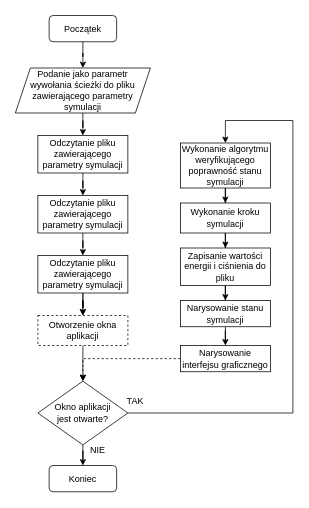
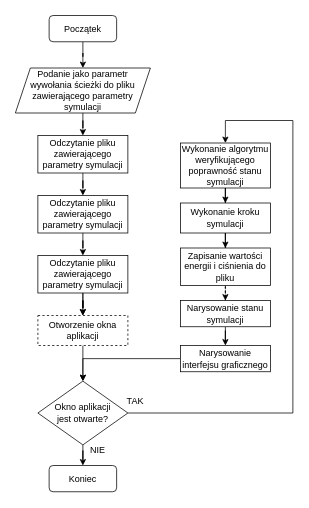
  <mxCell id="0" />
  <mxCell id="1" parent="0" />
  <mxCell id="2" style="edgeStyle=orthogonalEdgeStyle;rounded=0;orthogonalLoop=1;jettySize=auto;html=1;entryX=0.5;entryY=0;entryDx=0;entryDy=0;" edge="1" parent="1" source="4" target="8"><mxGeometry relative="1" as="geometry" /></mxCell>
  <mxCell id="3" value="" style="edgeStyle=orthogonalEdgeStyle;rounded=0;orthogonalLoop=1;jettySize=auto;html=1;" edge="1" parent="1" source="4" target="8"><mxGeometry relative="1" as="geometry" /></mxCell>
  <mxCell id="4" value="Odczytanie pliku zawierającego parametry symulacji" style="rounded=0;whiteSpace=wrap;html=1;" vertex="1" parent="1"><mxGeometry x="50" y="340" width="120" height="50" as="geometry" /></mxCell>
  <mxCell id="5" style="edgeStyle=orthogonalEdgeStyle;rounded=0;orthogonalLoop=1;jettySize=auto;html=1;" edge="1" parent="1" source="6" target="25"><mxGeometry relative="1" as="geometry" /></mxCell>
  <mxCell id="6" value="Podanie jako parametr wywołania ścieżki do pliku zawierającego parametry symulacji" style="shape=parallelogram;perimeter=parallelogramPerimeter;whiteSpace=wrap;html=1;fixedSize=1;" vertex="1" parent="1"><mxGeometry x="20" y="90" width="180" height="60" as="geometry" /></mxCell>
  <mxCell id="7" style="edgeStyle=orthogonalEdgeStyle;rounded=0;orthogonalLoop=1;jettySize=auto;html=1;" edge="1" parent="1" source="8" target="11"><mxGeometry relative="1" as="geometry" /></mxCell>
  <mxCell id="8" value="Otworzenie okna aplikacji" style="rounded=0;whiteSpace=wrap;html=1;dashed=1;" vertex="1" parent="1"><mxGeometry x="50" y="420" width="120" height="40" as="geometry" /></mxCell>
  <mxCell id="9" style="edgeStyle=orthogonalEdgeStyle;rounded=0;orthogonalLoop=1;jettySize=auto;html=1;entryX=0.5;entryY=0;entryDx=0;entryDy=0;" edge="1" parent="1" source="11" target="13"><mxGeometry relative="1" as="geometry"><Array as="points"><mxPoint x="390" y="550" /><mxPoint x="390" y="160" /><mxPoint x="300" y="160" /></Array></mxGeometry></mxCell>
  <mxCell id="10" style="edgeStyle=orthogonalEdgeStyle;rounded=0;orthogonalLoop=1;jettySize=auto;html=1;entryX=0.5;entryY=0;entryDx=0;entryDy=0;" edge="1" parent="1" source="11" target="27"><mxGeometry relative="1" as="geometry" /></mxCell>
  <mxCell id="11" value="Okno aplikacji &lt;br&gt;jest otwarte?" style="rhombus;whiteSpace=wrap;html=1;" vertex="1" parent="1"><mxGeometry x="50" y="507.5" width="120" height="85" as="geometry" /></mxCell>
  <mxCell id="12" style="edgeStyle=orthogonalEdgeStyle;rounded=0;orthogonalLoop=1;jettySize=auto;html=1;entryX=0.5;entryY=0;entryDx=0;entryDy=0;" edge="1" parent="1" source="13" target="15"><mxGeometry relative="1" as="geometry" /></mxCell>
  <mxCell id="13" value="Wykonanie&amp;nbsp;algorytmu weryfikującego poprawność stanu symulacji" style="rounded=0;whiteSpace=wrap;html=1;" vertex="1" parent="1"><mxGeometry x="240" y="190" width="120" height="60" as="geometry" /></mxCell>
  <mxCell id="14" style="edgeStyle=orthogonalEdgeStyle;rounded=0;orthogonalLoop=1;jettySize=auto;html=1;entryX=0.5;entryY=0;entryDx=0;entryDy=0;" edge="1" parent="1" source="15" target="17"><mxGeometry relative="1" as="geometry" /></mxCell>
  <mxCell id="15" value="Wykonanie kroku symulacji" style="rounded=0;whiteSpace=wrap;html=1;" vertex="1" parent="1"><mxGeometry x="240" y="270" width="120" height="40" as="geometry" /></mxCell>
- <mxCell id="16" style="edgeStyle=orthogonalEdgeStyle;rounded=0;orthogonalLoop=1;jettySize=auto;html=1;entryX=0.5;entryY=0;entryDx=0;entryDy=0;" edge="1" parent="1" source="17" target="19"><mxGeometry relative="1" as="geometry" /></mxCell>
+ <mxCell id="16" style="edgeStyle=orthogonalEdgeStyle;rounded=0;orthogonalLoop=1;jettySize=auto;html=1;entryX=0.5;entryY=0;entryDx=0;entryDy=0;dashed=1;" edge="1" parent="1" source="17" target="19"><mxGeometry relative="1" as="geometry" /></mxCell>
  <mxCell id="17" value="Zapisanie wartości energii i ciśnienia do pliku" style="rounded=0;whiteSpace=wrap;html=1;" vertex="1" parent="1"><mxGeometry x="240" y="330" width="120" height="50" as="geometry" /></mxCell>
  <mxCell id="18" style="edgeStyle=orthogonalEdgeStyle;rounded=0;orthogonalLoop=1;jettySize=auto;html=1;" edge="1" parent="1" source="19" target="21"><mxGeometry relative="1" as="geometry" /></mxCell>
  <mxCell id="19" value="Narysowanie stanu symulacji" style="rounded=0;whiteSpace=wrap;html=1;" vertex="1" parent="1"><mxGeometry x="240" y="400" width="120" height="35" as="geometry" /></mxCell>
- <mxCell id="20" style="edgeStyle=orthogonalEdgeStyle;rounded=0;orthogonalLoop=1;jettySize=auto;html=1;entryX=0.5;entryY=0;entryDx=0;entryDy=0;dashed=1;" edge="1" parent="1" source="21" target="11"><mxGeometry relative="1" as="geometry" /></mxCell>
+ <mxCell id="20" style="edgeStyle=orthogonalEdgeStyle;rounded=0;orthogonalLoop=1;jettySize=auto;html=1;entryX=0.5;entryY=0;entryDx=0;entryDy=0;" edge="1" parent="1" source="21" target="11"><mxGeometry relative="1" as="geometry" /></mxCell>
  <mxCell id="21" value="Narysowanie interfejsu graficznego" style="rounded=0;whiteSpace=wrap;html=1;" vertex="1" parent="1"><mxGeometry x="240" y="460" width="120" height="35" as="geometry" /></mxCell>
  <mxCell id="22" style="edgeStyle=orthogonalEdgeStyle;rounded=0;orthogonalLoop=1;jettySize=auto;html=1;entryX=0.5;entryY=0;entryDx=0;entryDy=0;" edge="1" parent="1" source="23" target="4"><mxGeometry relative="1" as="geometry" /></mxCell>
  <mxCell id="23" value="Odczytanie pliku zawierającego parametry symulacji" style="rounded=0;whiteSpace=wrap;html=1;" vertex="1" parent="1"><mxGeometry x="50" y="260" width="120" height="50" as="geometry" /></mxCell>
  <mxCell id="24" style="edgeStyle=orthogonalEdgeStyle;rounded=0;orthogonalLoop=1;jettySize=auto;html=1;entryX=0.5;entryY=0;entryDx=0;entryDy=0;" edge="1" parent="1" source="25" target="23"><mxGeometry relative="1" as="geometry" /></mxCell>
  <mxCell id="25" value="Odczytanie pliku zawierającego parametry symulacji" style="rounded=0;whiteSpace=wrap;html=1;" vertex="1" parent="1"><mxGeometry x="50" y="180" width="120" height="50" as="geometry" /></mxCell>
  <mxCell id="26" value="TAK" style="text;html=1;strokeColor=none;fillColor=none;align=center;verticalAlign=middle;whiteSpace=wrap;rounded=0;" vertex="1" parent="1"><mxGeometry x="160" y="520" width="40" height="30" as="geometry" /></mxCell>
  <mxCell id="27" value="Koniec" style="rounded=1;whiteSpace=wrap;html=1;" vertex="1" parent="1"><mxGeometry x="65" y="620" width="90" height="35" as="geometry" /></mxCell>
  <mxCell id="28" value="NIE" style="text;html=1;strokeColor=none;fillColor=none;align=center;verticalAlign=middle;whiteSpace=wrap;rounded=0;" vertex="1" parent="1"><mxGeometry x="110" y="585" width="40" height="30" as="geometry" /></mxCell>
  <mxCell id="29" style="edgeStyle=orthogonalEdgeStyle;rounded=0;orthogonalLoop=1;jettySize=auto;html=1;entryX=0.5;entryY=0;entryDx=0;entryDy=0;" edge="1" parent="1" source="30" target="6"><mxGeometry relative="1" as="geometry" /></mxCell>
  <mxCell id="30" value="Początek" style="rounded=1;whiteSpace=wrap;html=1;" vertex="1" parent="1"><mxGeometry x="65" y="20" width="90" height="35" as="geometry" /></mxCell>
